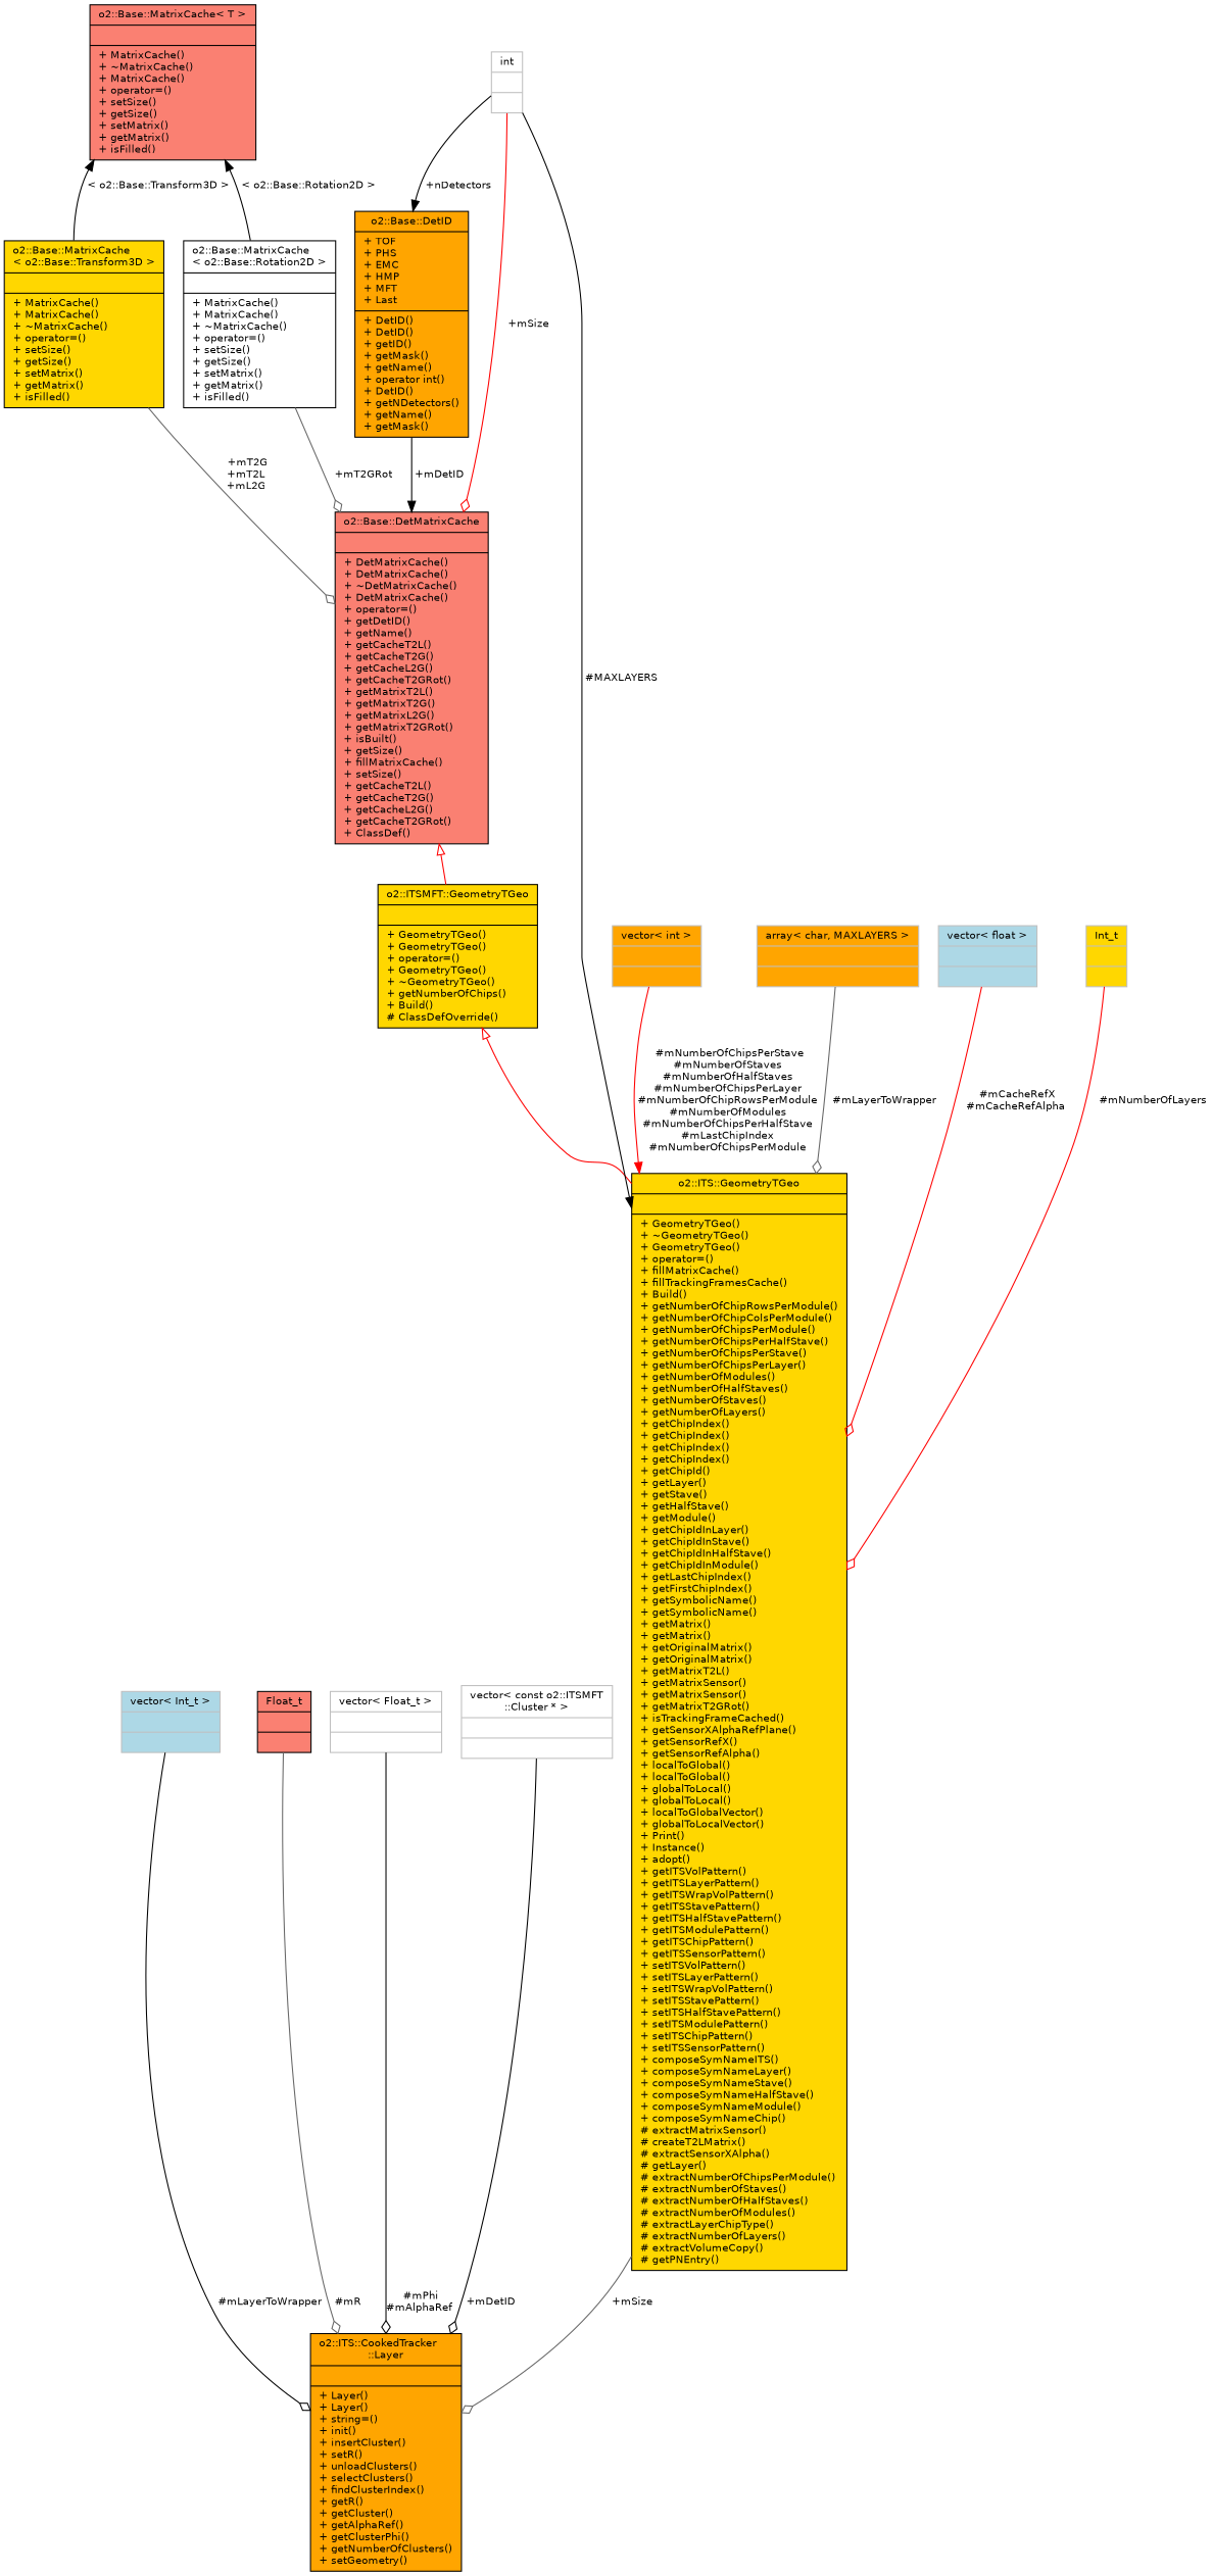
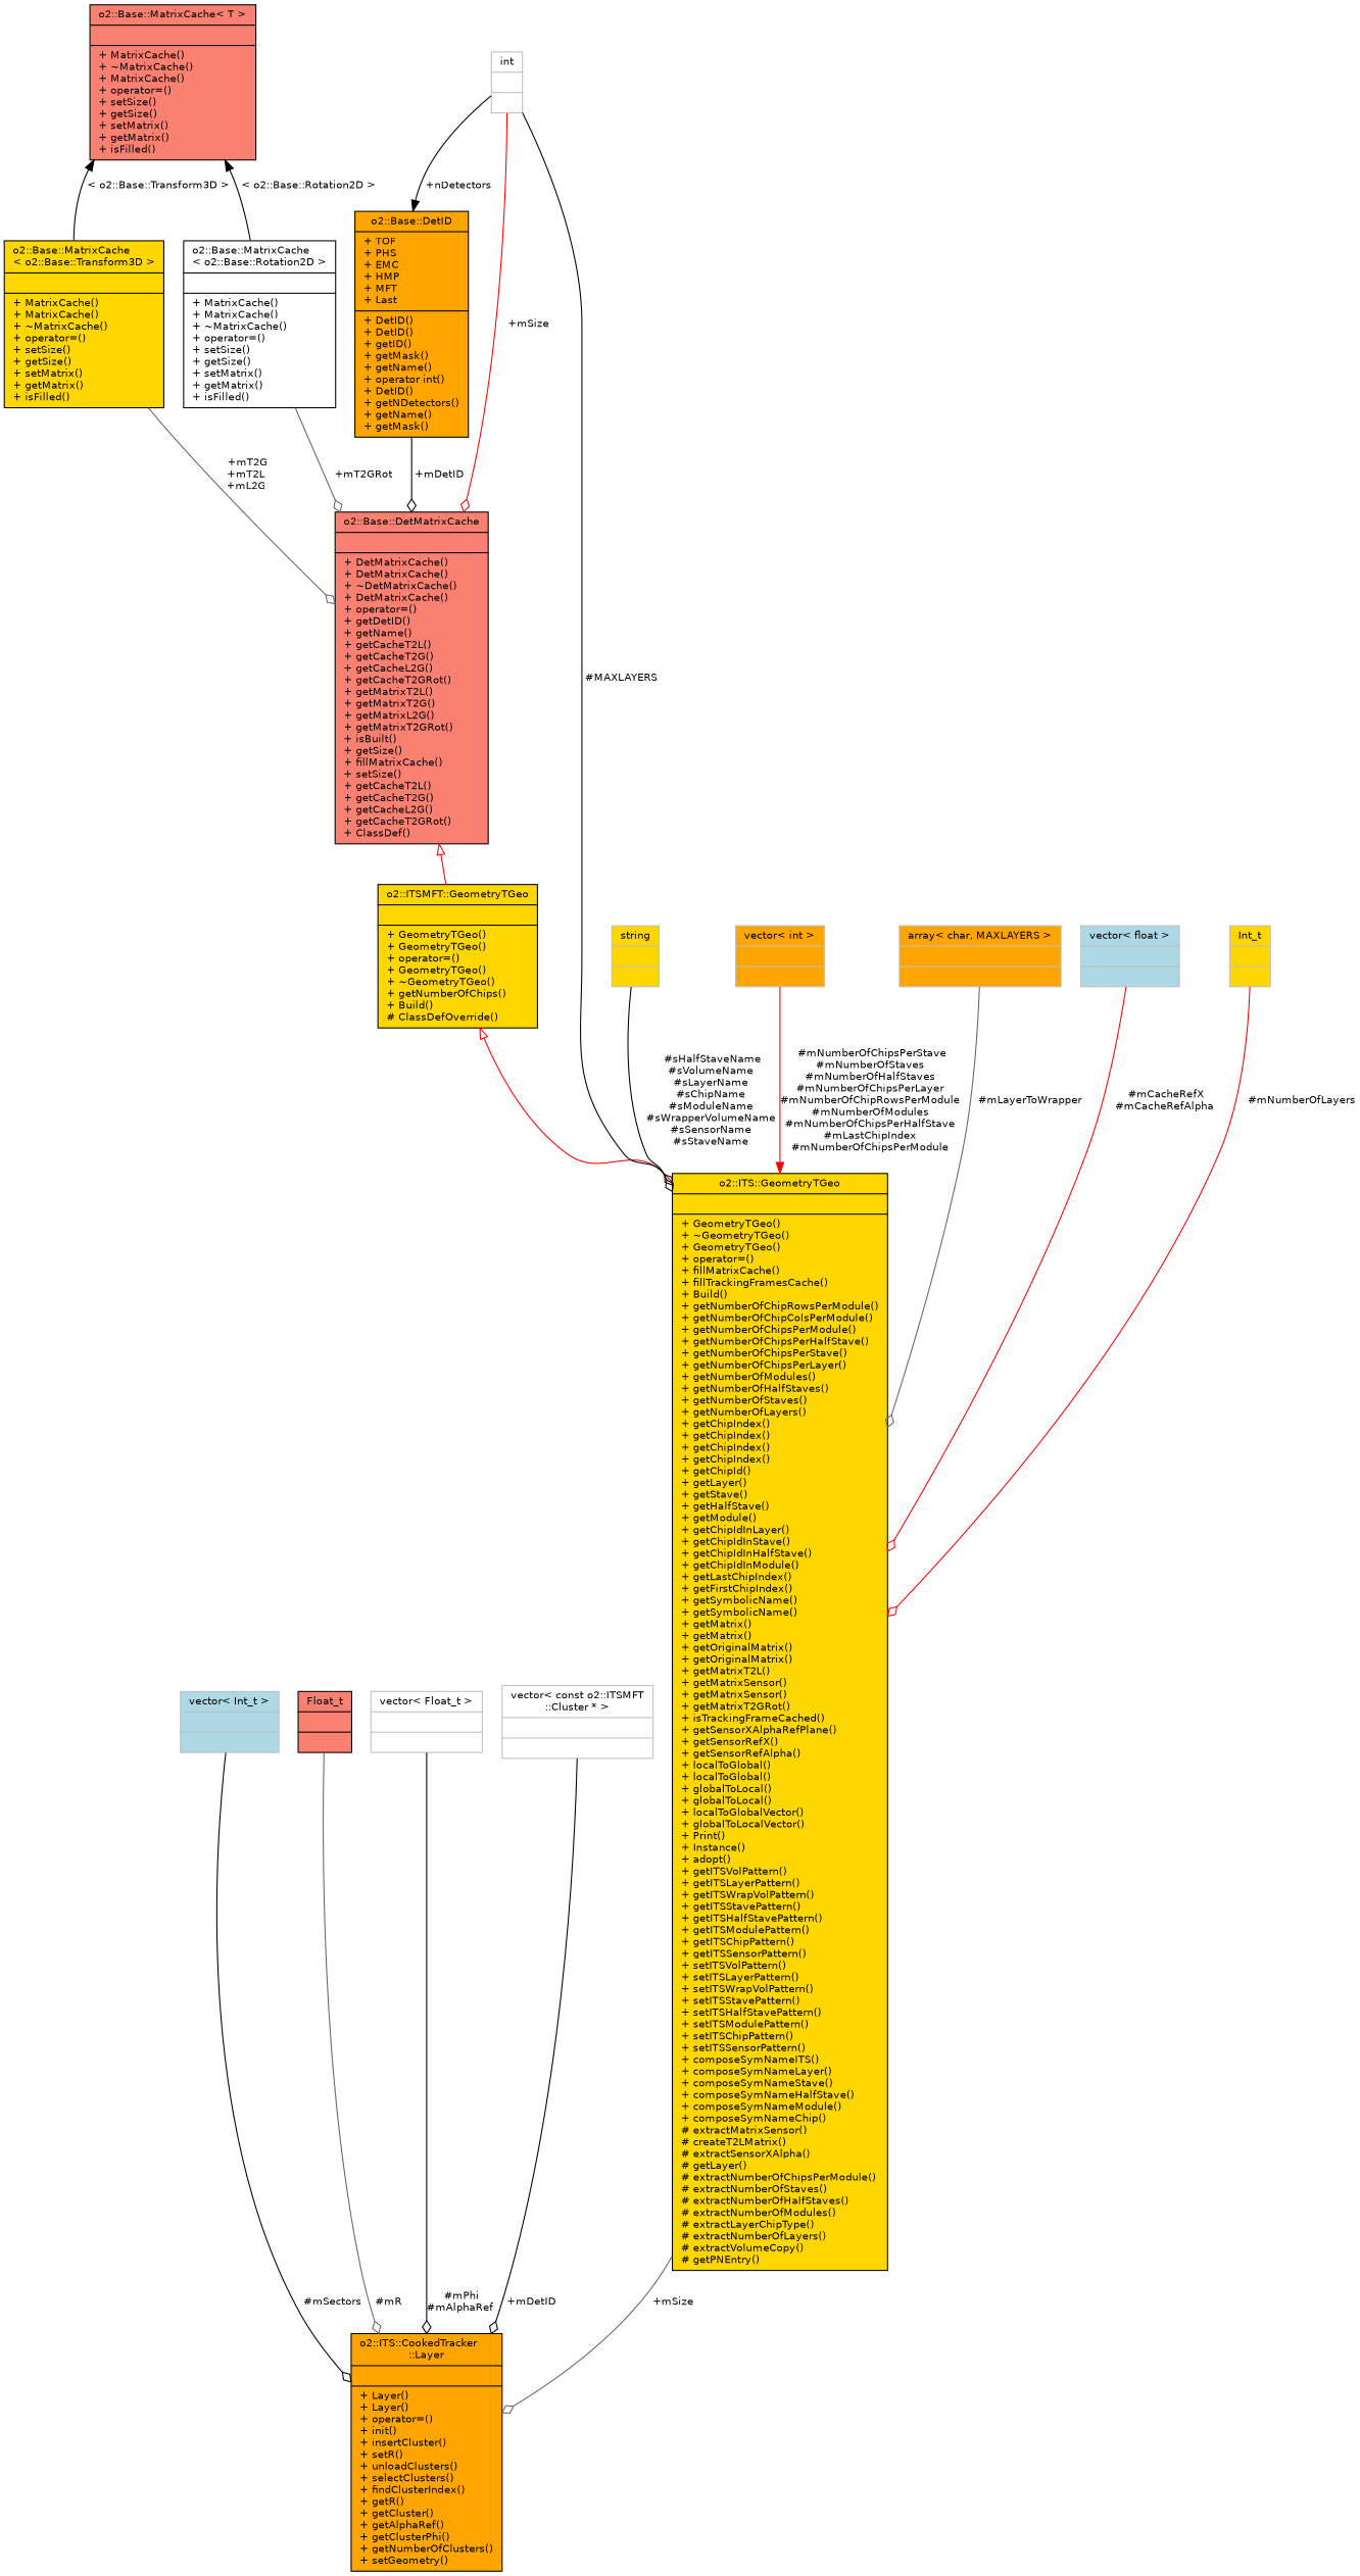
  digraph {
    node [color=black fillcolor=gold fontname=Helvetica fontsize=10 shape=record style=filled]
    edge [arrowhead=odiamond color=black fontname=Helvetica fontsize=10 labelfontname=Helvetica labelfontsize=10 style=solid]
-   n1 [fillcolor=orange fontcolor=black height=0.2 label="{o2::ITS::CookedTracker\l::Layer\n||+ Layer()\l+ Layer()\l+ string=()\l+ init()\l+ insertCluster()\l+ setR()\l+ unloadClusters()\l+ selectClusters()\l+ findClusterIndex()\l+ getR()\l+ getCluster()\l+ getAlphaRef()\l+ getClusterPhi()\l+ getNumberOfClusters()\l+ setGeometry()\l}" width=0.4]
+   n1 [fillcolor=orange fontcolor=black height=0.2 label="{o2::ITS::CookedTracker\l::Layer\n||+ Layer()\l+ Layer()\l+ operator=()\l+ init()\l+ insertCluster()\l+ setR()\l+ unloadClusters()\l+ selectClusters()\l+ findClusterIndex()\l+ getR()\l+ getCluster()\l+ getAlphaRef()\l+ getClusterPhi()\l+ getNumberOfClusters()\l+ setGeometry()\l}" width=0.4]
    n2 [color=grey75 fillcolor=lightblue height=0.2 label="{vector\< Int_t \>\n||}" width=0.4]
    n3 [fillcolor=salmon height=0.2 label="{Float_t\n||}" width=0.4]
    n4 [color=grey75 fillcolor=white height=0.2 label="{vector\< Float_t \>\n||}" width=0.4]
    n5 [color=grey75 fillcolor=white height=0.2 label="{vector\< const o2::ITSMFT\l::Cluster * \>\n||}" width=0.4]
    n6 [height=0.2 label="{o2::ITS::GeometryTGeo\n||+ GeometryTGeo()\l+ ~GeometryTGeo()\l+ GeometryTGeo()\l+ operator=()\l+ fillMatrixCache()\l+ fillTrackingFramesCache()\l+ Build()\l+ getNumberOfChipRowsPerModule()\l+ getNumberOfChipColsPerModule()\l+ getNumberOfChipsPerModule()\l+ getNumberOfChipsPerHalfStave()\l+ getNumberOfChipsPerStave()\l+ getNumberOfChipsPerLayer()\l+ getNumberOfModules()\l+ getNumberOfHalfStaves()\l+ getNumberOfStaves()\l+ getNumberOfLayers()\l+ getChipIndex()\l+ getChipIndex()\l+ getChipIndex()\l+ getChipIndex()\l+ getChipId()\l+ getLayer()\l+ getStave()\l+ getHalfStave()\l+ getModule()\l+ getChipIdInLayer()\l+ getChipIdInStave()\l+ getChipIdInHalfStave()\l+ getChipIdInModule()\l+ getLastChipIndex()\l+ getFirstChipIndex()\l+ getSymbolicName()\l+ getSymbolicName()\l+ getMatrix()\l+ getMatrix()\l+ getOriginalMatrix()\l+ getOriginalMatrix()\l+ getMatrixT2L()\l+ getMatrixSensor()\l+ getMatrixSensor()\l+ getMatrixT2GRot()\l+ isTrackingFrameCached()\l+ getSensorXAlphaRefPlane()\l+ getSensorRefX()\l+ getSensorRefAlpha()\l+ localToGlobal()\l+ localToGlobal()\l+ globalToLocal()\l+ globalToLocal()\l+ localToGlobalVector()\l+ globalToLocalVector()\l+ Print()\l+ Instance()\l+ adopt()\l+ getITSVolPattern()\l+ getITSLayerPattern()\l+ getITSWrapVolPattern()\l+ getITSStavePattern()\l+ getITSHalfStavePattern()\l+ getITSModulePattern()\l+ getITSChipPattern()\l+ getITSSensorPattern()\l+ setITSVolPattern()\l+ setITSLayerPattern()\l+ setITSWrapVolPattern()\l+ setITSStavePattern()\l+ setITSHalfStavePattern()\l+ setITSModulePattern()\l+ setITSChipPattern()\l+ setITSSensorPattern()\l+ composeSymNameITS()\l+ composeSymNameLayer()\l+ composeSymNameStave()\l+ composeSymNameHalfStave()\l+ composeSymNameModule()\l+ composeSymNameChip()\l# extractMatrixSensor()\l# createT2LMatrix()\l# extractSensorXAlpha()\l# getLayer()\l# extractNumberOfChipsPerModule()\l# extractNumberOfStaves()\l# extractNumberOfHalfStaves()\l# extractNumberOfModules()\l# extractLayerChipType()\l# extractNumberOfLayers()\l# extractVolumeCopy()\l# getPNEntry()\l}" width=0.4]
    n7 [height=0.2 label="{o2::ITSMFT::GeometryTGeo\n||+ GeometryTGeo()\l+ GeometryTGeo()\l+ operator=()\l+ GeometryTGeo()\l+ ~GeometryTGeo()\l+ getNumberOfChips()\l+ Build()\l# ClassDefOverride()\l}" width=0.4]
    n8 [fillcolor=salmon height=0.2 label="{o2::Base::DetMatrixCache\n||+ DetMatrixCache()\l+ DetMatrixCache()\l+ ~DetMatrixCache()\l+ DetMatrixCache()\l+ operator=()\l+ getDetID()\l+ getName()\l+ getCacheT2L()\l+ getCacheT2G()\l+ getCacheL2G()\l+ getCacheT2GRot()\l+ getMatrixT2L()\l+ getMatrixT2G()\l+ getMatrixL2G()\l+ getMatrixT2GRot()\l+ isBuilt()\l+ getSize()\l+ fillMatrixCache()\l+ setSize()\l+ getCacheT2L()\l+ getCacheT2G()\l+ getCacheL2G()\l+ getCacheT2GRot()\l+ ClassDef()\l}" width=0.4]
    n9 [height=0.2 label="{o2::Base::MatrixCache\l\< o2::Base::Transform3D \>\n||+ MatrixCache()\l+ MatrixCache()\l+ ~MatrixCache()\l+ operator=()\l+ setSize()\l+ getSize()\l+ setMatrix()\l+ getMatrix()\l+ isFilled()\l}" width=0.4]
    n10 [fillcolor=salmon height=0.2 label="{o2::Base::MatrixCache\< T \>\n||+ MatrixCache()\l+ ~MatrixCache()\l+ MatrixCache()\l+ operator=()\l+ setSize()\l+ getSize()\l+ setMatrix()\l+ getMatrix()\l+ isFilled()\l}" width=0.4]
    n11 [fillcolor=white height=0.2 label="{o2::Base::MatrixCache\l\< o2::Base::Rotation2D \>\n||+ MatrixCache()\l+ MatrixCache()\l+ ~MatrixCache()\l+ operator=()\l+ setSize()\l+ getSize()\l+ setMatrix()\l+ getMatrix()\l+ isFilled()\l}" width=0.4]
    n12 [fillcolor=orange height=0.2 label="{o2::Base::DetID\n|+ TOF\l+ PHS\l+ EMC\l+ HMP\l+ MFT\l+ Last\l|+ DetID()\l+ DetID()\l+ getID()\l+ getMask()\l+ getName()\l+ operator int()\l+ DetID()\l+ getNDetectors()\l+ getName()\l+ getMask()\l}" width=0.4]
    n13 [color=grey75 fillcolor=white height=0.2 label="{int\n||}" width=0.4]
+   n14 [color=grey75 height=0.2 label="{string\n||}" width=0.4]
    n15 [color=grey75 fillcolor=orange height=0.2 label="{vector\< int \>\n||}" width=0.4]
    n16 [color=grey75 fillcolor=orange height=0.2 label="{array\< char, MAXLAYERS \>\n||}" width=0.4]
    n17 [color=grey75 fillcolor=lightblue height=0.2 label="{vector\< float \>\n||}" width=0.4]
    n18 [color=grey75 height=0.2 label="{Int_t\n||}" width=0.4]
-   n2 -> n1 [label=" #mLayerToWrapper"]
+   n2 -> n1 [label=" #mSectors"]
    n3 -> n1 [color=gray40 label=" #mR"]
    n4 -> n1 [label=" #mPhi\n#mAlphaRef"]
    n5 -> n1 [label=" +mDetID"]
    n6 -> n1 [color=gray40 label=" +mSize"]
    n7 -> n6 [arrowtail=onormal color=red dir=back arrowhead=""]
    n8 -> n7 [arrowtail=onormal color=red dir=back arrowhead=""]
    n9 -> n8 [color=gray40 label=" +mT2G\n+mT2L\n+mL2G"]
    n10 -> n9 [dir=back label=" \< o2::Base::Transform3D \>" arrowhead=""]
    n10 -> n11 [dir=back label=" \< o2::Base::Rotation2D \>" arrowhead=""]
    n11 -> n8 [color=gray40 label=" +mT2GRot"]
-   n12 -> n8 [arrowhead=normal label=" +mDetID"]
-   n13 -> n6 [arrowhead=normal label=" #MAXLAYERS"]
+   n12 -> n8 [label=" +mDetID"]
+   n13 -> n6 [label=" #MAXLAYERS"]
    n13 -> n8 [color=red label=" +mSize"]
    n13 -> n12 [arrowhead=normal label=" +nDetectors"]
+   n14 -> n6 [label=" #sHalfStaveName\n#sVolumeName\n#sLayerName\n#sChipName\n#sModuleName\n#sWrapperVolumeName\n#sSensorName\n#sStaveName"]
    n15 -> n6 [arrowhead=normal color=red label=" #mNumberOfChipsPerStave\n#mNumberOfStaves\n#mNumberOfHalfStaves\n#mNumberOfChipsPerLayer\n#mNumberOfChipRowsPerModule\n#mNumberOfModules\n#mNumberOfChipsPerHalfStave\n#mLastChipIndex\n#mNumberOfChipsPerModule"]
    n16 -> n6 [color=gray40 label=" #mLayerToWrapper"]
    n17 -> n6 [color=red label=" #mCacheRefX\n#mCacheRefAlpha"]
    n18 -> n6 [color=red label=" #mNumberOfLayers"]
  }
